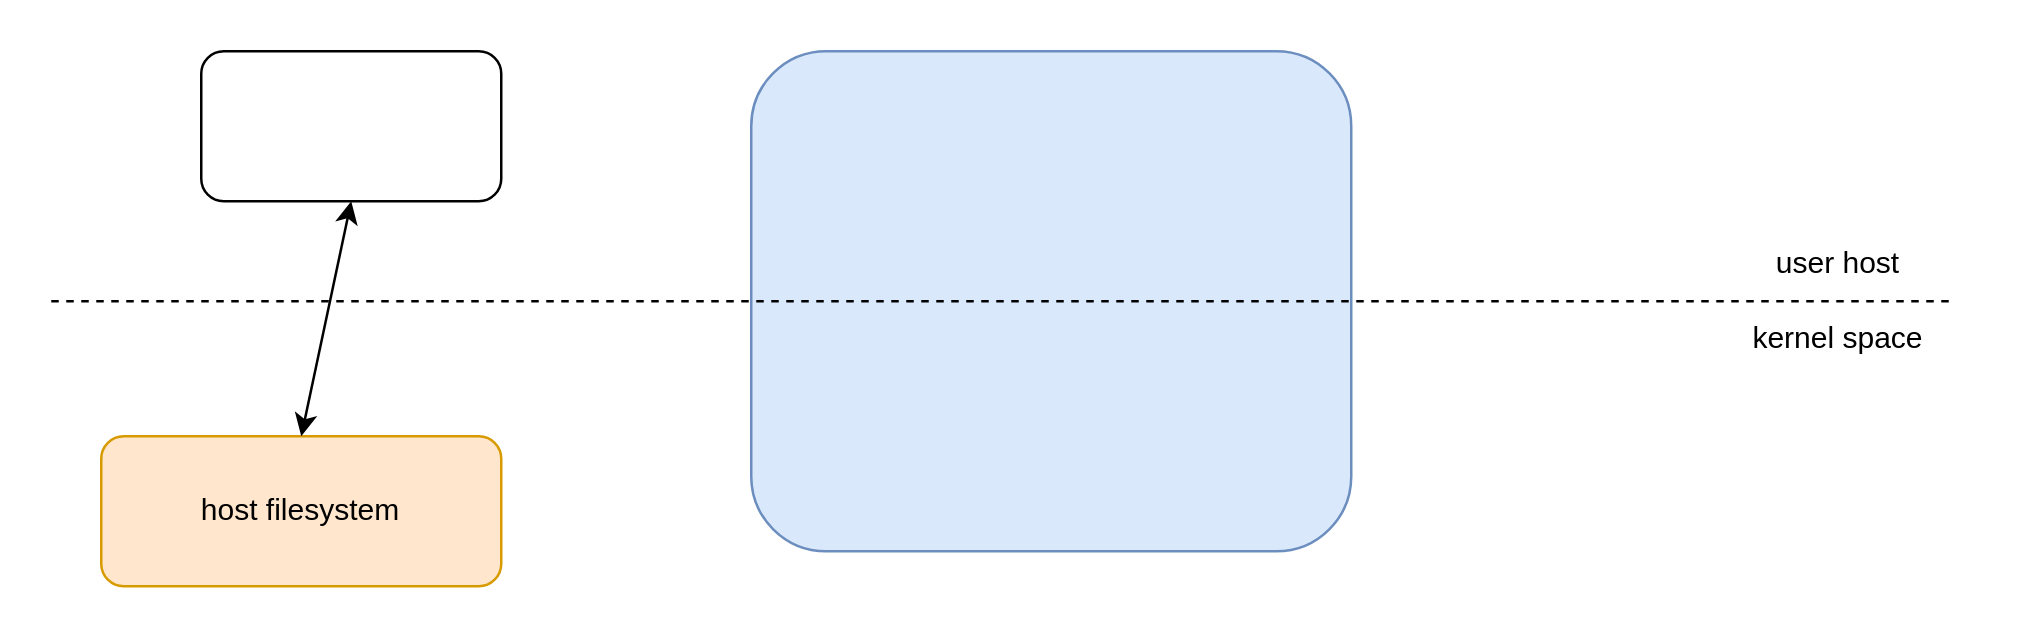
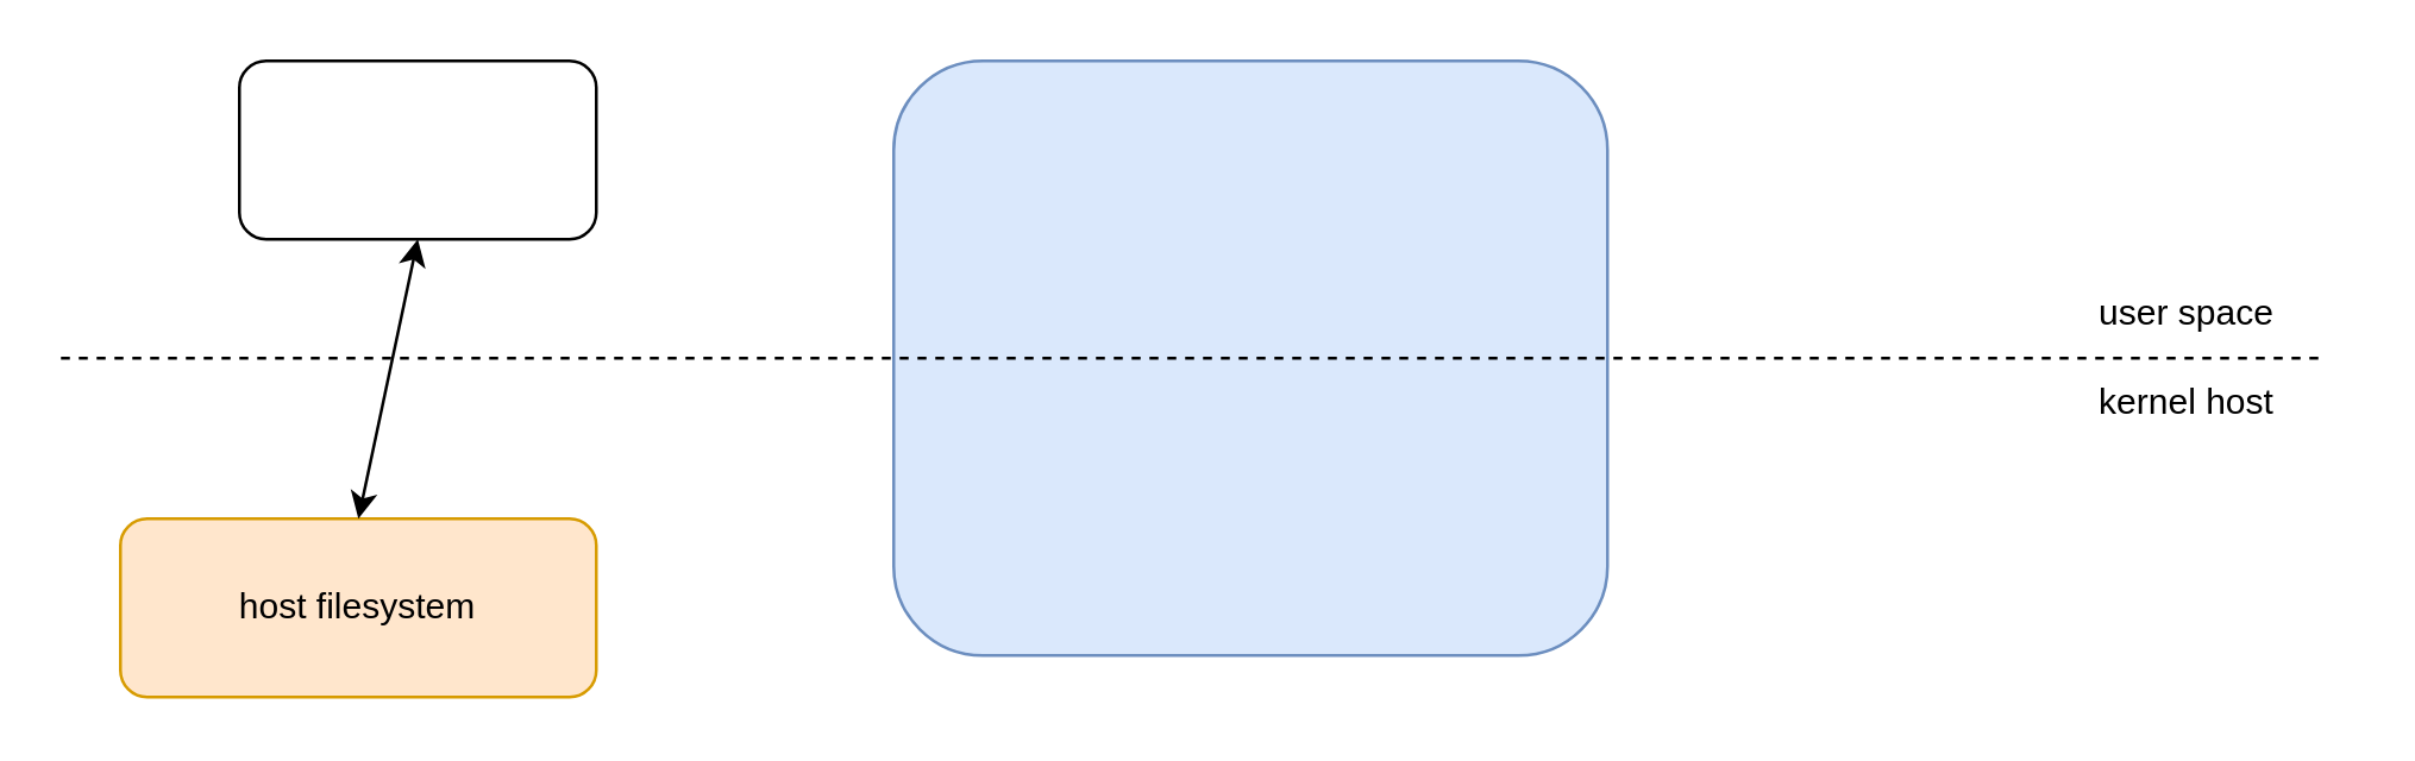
  <mxCell id="0" />
  <mxCell id="1" parent="0" />
- <mxCell id="2" value="user host" style="text;html=1;strokeColor=none;fillColor=none;align=center;verticalAlign=middle;whiteSpace=wrap;rounded=0;" vertex="1" parent="1"><mxGeometry x="680" y="90" width="110" height="30" as="geometry" /></mxCell>
- <mxCell id="3" value="kernel space" style="text;html=1;strokeColor=none;fillColor=none;align=center;verticalAlign=middle;whiteSpace=wrap;rounded=0;" vertex="1" parent="1"><mxGeometry x="680" y="120" width="110" height="30" as="geometry" /></mxCell>
+ <mxCell id="2" value="user space" style="text;html=1;strokeColor=none;fillColor=none;align=center;verticalAlign=middle;whiteSpace=wrap;rounded=0;" vertex="1" parent="1"><mxGeometry x="680" y="90" width="110" height="30" as="geometry" /></mxCell>
+ <mxCell id="3" value="kernel host" style="text;html=1;strokeColor=none;fillColor=none;align=center;verticalAlign=middle;whiteSpace=wrap;rounded=0;" vertex="1" parent="1"><mxGeometry x="680" y="120" width="110" height="30" as="geometry" /></mxCell>
  <mxCell id="4" value="" style="rounded=1;whiteSpace=wrap;html=1;fillColor=#dae8fc;strokeColor=#6c8ebf;" vertex="1" parent="1"><mxGeometry x="300" y="20" width="240" height="200" as="geometry" /></mxCell>
  <mxCell id="5" value="" style="endArrow=none;dashed=1;html=1;rounded=0;" edge="1" parent="1"><mxGeometry width="50" height="50" relative="1" as="geometry"><mxPoint x="20" y="120" as="sourcePoint" /><mxPoint x="780" y="120" as="targetPoint" /></mxGeometry></mxCell>
  <mxCell id="6" value="host filesystem" style="rounded=1;whiteSpace=wrap;html=1;fillColor=#ffe6cc;strokeColor=#d79b00;" vertex="1" parent="1"><mxGeometry x="40" y="174" width="160" height="60" as="geometry" /></mxCell>
  <mxCell id="7" value="" style="rounded=1;whiteSpace=wrap;html=1;" vertex="1" parent="1"><mxGeometry x="80" y="20" width="120" height="60" as="geometry" /></mxCell>
  <mxCell id="8" value="" style="endArrow=classic;startArrow=classic;html=1;rounded=0;entryX=0.5;entryY=1;entryDx=0;entryDy=0;exitX=0.5;exitY=0;exitDx=0;exitDy=0;" edge="1" parent="1" source="6" target="7"><mxGeometry width="50" height="50" relative="1" as="geometry"><mxPoint x="430" y="170" as="sourcePoint" /><mxPoint x="480" y="120" as="targetPoint" /></mxGeometry></mxCell>
